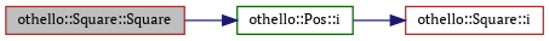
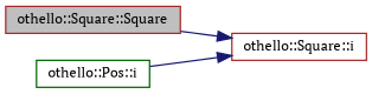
  digraph {
    fontname="PT Serif"
    rankdir=LR
    node [color=brown fillcolor=white fontname="PT Serif" fontsize=10 shape=record style=filled]
    edge [color=midnightblue fontname="PT Serif" fontsize=10 labelfontname=Helvetica labelfontsize=10 style=solid]
    n1 [fillcolor=grey75 fontcolor=black height=0.2 label="othello::Square::Square" width=0.4]
    n2 [height=0.2 label="othello::Square::i" width=0.4]
    n3 [color=darkgreen height=0.2 label="othello::Pos::i" width=0.4]
-   n1 -> n3
+   n1 -> n2
    n3 -> n2
  }
